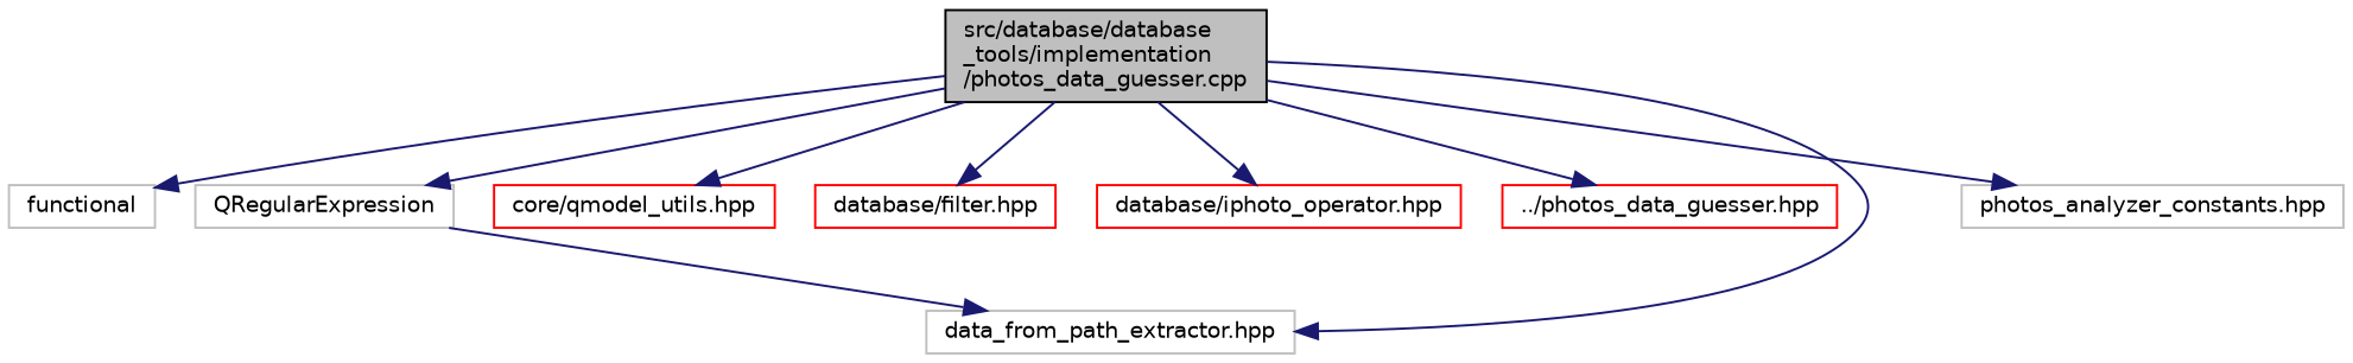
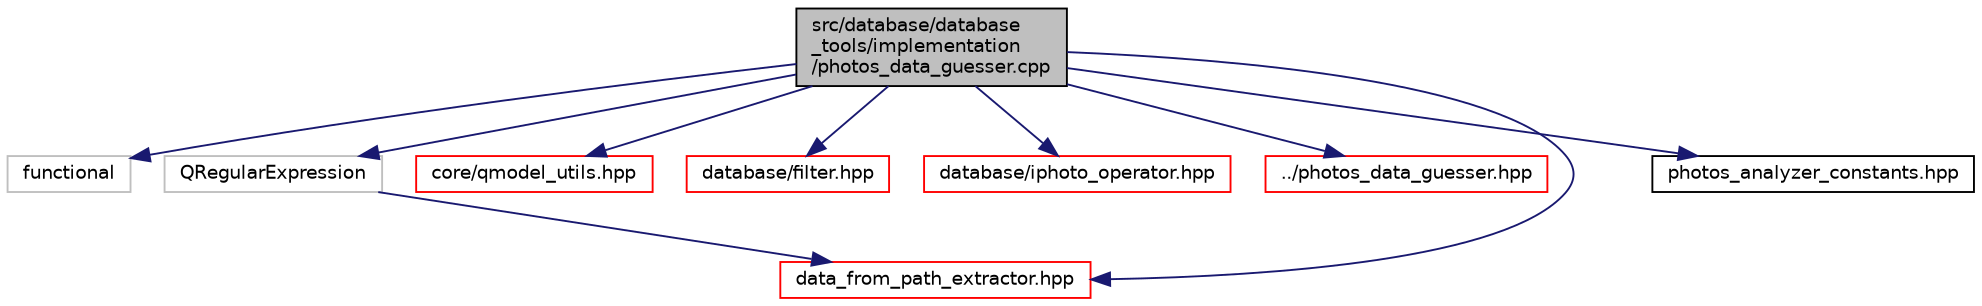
  digraph {
    node [color=red fillcolor=white fontname=Helvetica fontsize=10 shape=record style=filled]
    edge [color=midnightblue fontname=Helvetica fontsize=10 labelfontname=Helvetica labelfontsize=10 style=solid]
    n1 [color=black fillcolor=grey75 fontcolor=black height=0.2 label="src/database/database\l_tools/implementation\l/photos_data_guesser.cpp" width=0.4]
    n2 [color=grey75 height=0.2 label=functional width=0.4]
    n3 [color=grey75 height=0.2 label=QRegularExpression width=0.4]
    n4 [height=0.2 label="core/qmodel_utils.hpp" width=0.4]
    n5 [height=0.2 label="database/filter.hpp" width=0.4]
    n6 [height=0.2 label="database/iphoto_operator.hpp" width=0.4]
    n7 [height=0.2 label="../photos_data_guesser.hpp" width=0.4]
-   n8 [color=grey75 height=0.2 label="data_from_path_extractor.hpp" width=0.4]
-   n9 [color=grey75 height=0.2 label="photos_analyzer_constants.hpp" width=0.4]
+   n8 [height=0.2 label="data_from_path_extractor.hpp" width=0.4]
+   n9 [color=black height=0.2 label="photos_analyzer_constants.hpp" width=0.4]
    n1 -> n2
    n1 -> n3
    n1 -> n4
    n1 -> n5
    n1 -> n6
    n1 -> n7
    n1 -> n8
    n1 -> n9
    n3 -> n8
  }
